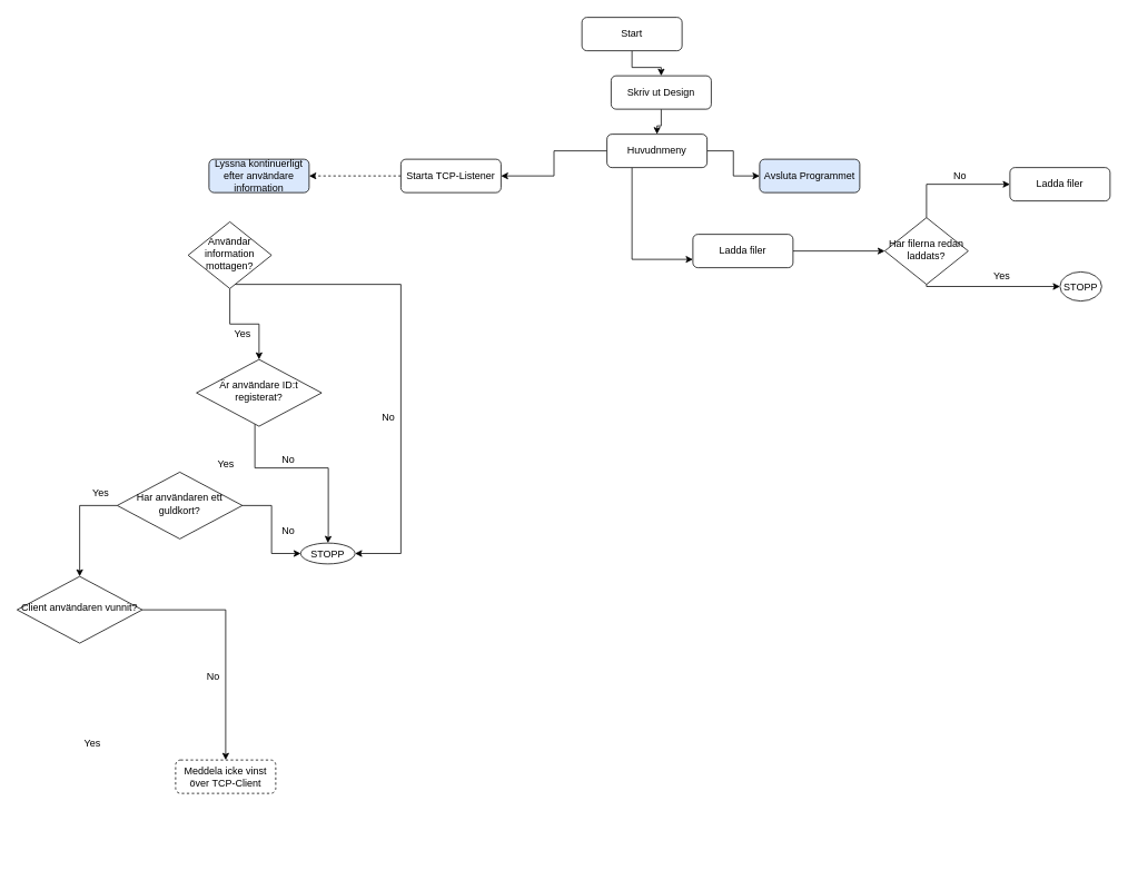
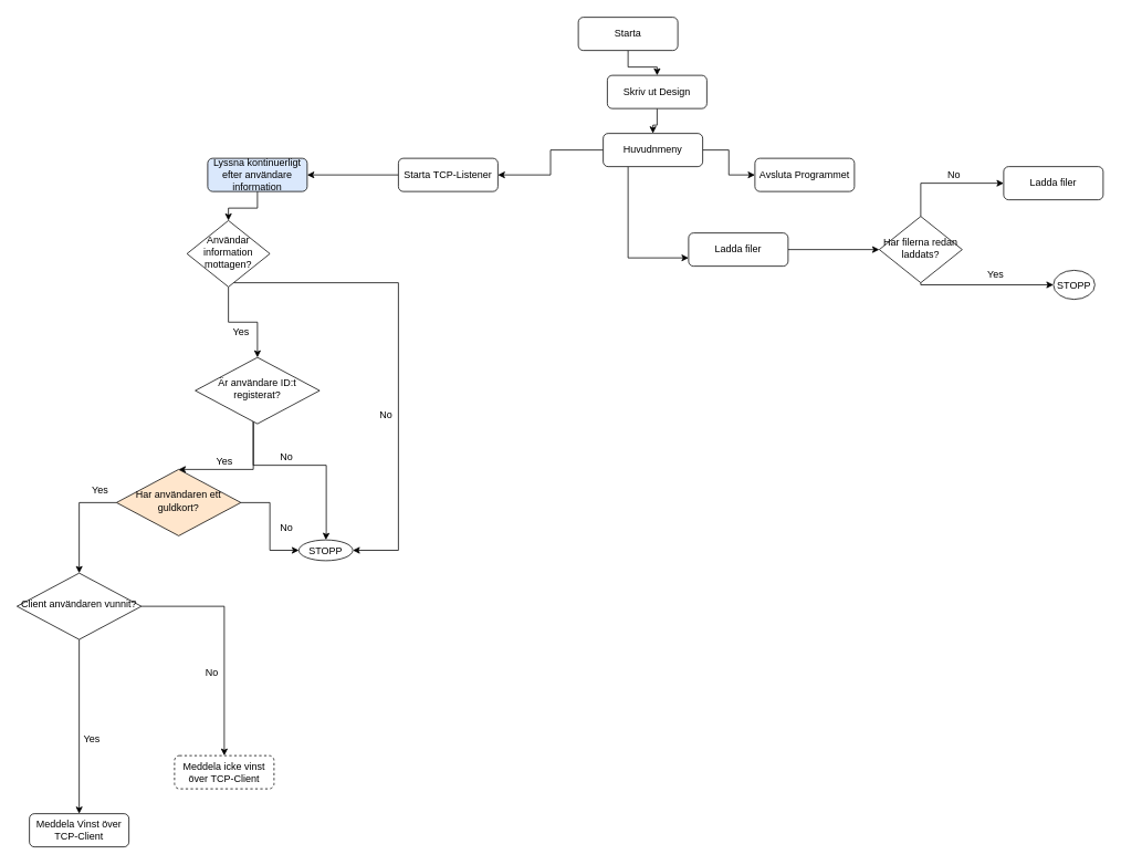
  <mxCell id="0" />
  <mxCell id="1" parent="0" />
  <mxCell id="2" style="edgeStyle=orthogonalEdgeStyle;rounded=0;orthogonalLoop=1;jettySize=auto;html=1;entryX=0.5;entryY=0;entryDx=0;entryDy=0;" edge="1" parent="1" source="4" target="15"><mxGeometry relative="1" as="geometry" /></mxCell>
  <mxCell id="3" style="edgeStyle=orthogonalEdgeStyle;rounded=0;orthogonalLoop=1;jettySize=auto;html=1;entryX=1;entryY=0.5;entryDx=0;entryDy=0;" edge="1" parent="1" source="4" target="38"><mxGeometry relative="1" as="geometry"><Array as="points"><mxPoint x="480" y="340" /><mxPoint x="480" y="663" /></Array></mxGeometry></mxCell>
  <mxCell id="4" value="Användar information mottagen?" style="rhombus;whiteSpace=wrap;html=1;shadow=0;fontFamily=Helvetica;fontSize=12;align=center;strokeWidth=1;spacing=6;spacingTop=-4;" parent="1" vertex="1"><mxGeometry x="225" y="265" width="100" height="80" as="geometry" /></mxCell>
  <mxCell id="5" style="edgeStyle=orthogonalEdgeStyle;rounded=0;orthogonalLoop=1;jettySize=auto;html=1;entryX=0.5;entryY=0;entryDx=0;entryDy=0;" edge="1" parent="1" source="6" target="19"><mxGeometry relative="1" as="geometry" /></mxCell>
  <mxCell id="6" value="Skriv ut Design" style="rounded=1;whiteSpace=wrap;html=1;fontSize=12;glass=0;strokeWidth=1;shadow=0;" parent="1" vertex="1"><mxGeometry x="732" y="90" width="120" height="40" as="geometry" /></mxCell>
  <mxCell id="7" style="edgeStyle=orthogonalEdgeStyle;rounded=0;orthogonalLoop=1;jettySize=auto;html=1;entryX=0;entryY=0.5;entryDx=0;entryDy=0;" edge="1" parent="1" source="9" target="25"><mxGeometry relative="1" as="geometry"><mxPoint x="1260" y="351" as="targetPoint" /><Array as="points"><mxPoint x="1110" y="342" /></Array></mxGeometry></mxCell>
  <mxCell id="8" style="edgeStyle=orthogonalEdgeStyle;rounded=0;orthogonalLoop=1;jettySize=auto;html=1;entryX=0;entryY=0.5;entryDx=0;entryDy=0;" edge="1" parent="1" source="9" target="24"><mxGeometry relative="1" as="geometry"><Array as="points"><mxPoint x="1110" y="220" /></Array></mxGeometry></mxCell>
  <mxCell id="9" value="Har filerna redan laddats?&lt;br&gt;" style="rhombus;whiteSpace=wrap;html=1;shadow=0;fontFamily=Helvetica;fontSize=12;align=center;strokeWidth=1;spacing=6;spacingTop=-4;" parent="1" vertex="1"><mxGeometry x="1060" y="260" width="100" height="80" as="geometry" /></mxCell>
- <mxCell id="10" style="edgeStyle=orthogonalEdgeStyle;rounded=0;orthogonalLoop=1;jettySize=auto;html=1;entryX=1;entryY=0.5;entryDx=0;entryDy=0;dashed=1;" edge="1" parent="1" source="11" target="29"><mxGeometry relative="1" as="geometry" /></mxCell>
+ <mxCell id="10" style="edgeStyle=orthogonalEdgeStyle;rounded=0;orthogonalLoop=1;jettySize=auto;html=1;entryX=1;entryY=0.5;entryDx=0;entryDy=0;" edge="1" parent="1" source="11" target="29"><mxGeometry relative="1" as="geometry" /></mxCell>
  <mxCell id="11" value="Starta TCP-Listener" style="rounded=1;whiteSpace=wrap;html=1;fontSize=12;glass=0;strokeWidth=1;shadow=0;" parent="1" vertex="1"><mxGeometry x="480" y="190" width="120" height="40" as="geometry" /></mxCell>
- <mxCell id="12" value="Avsluta Programmet&lt;br&gt;" style="rounded=1;whiteSpace=wrap;html=1;fontSize=12;glass=0;strokeWidth=1;shadow=0;fillColor=#dae8fc;" parent="1" vertex="1"><mxGeometry x="910" y="190" width="120" height="40" as="geometry" /></mxCell>
+ <mxCell id="12" value="Avsluta Programmet&lt;br&gt;" style="rounded=1;whiteSpace=wrap;html=1;fontSize=12;glass=0;strokeWidth=1;shadow=0;" parent="1" vertex="1"><mxGeometry x="910" y="190" width="120" height="40" as="geometry" /></mxCell>
+ <mxCell id="13" style="edgeStyle=orthogonalEdgeStyle;rounded=0;orthogonalLoop=1;jettySize=auto;html=1;entryX=0.5;entryY=0;entryDx=0;entryDy=0;" edge="1" parent="1" source="15" target="32"><mxGeometry relative="1" as="geometry"><Array as="points"><mxPoint x="305" y="565" /></Array></mxGeometry></mxCell>
  <mxCell id="14" style="edgeStyle=orthogonalEdgeStyle;rounded=0;orthogonalLoop=1;jettySize=auto;html=1;entryX=0.5;entryY=0;entryDx=0;entryDy=0;" edge="1" parent="1" source="15" target="38"><mxGeometry relative="1" as="geometry"><Array as="points"><mxPoint x="305" y="560" /><mxPoint x="393" y="560" /><mxPoint x="393" y="640" /></Array></mxGeometry></mxCell>
  <mxCell id="15" value="Är användare ID:t registerat?" style="rhombus;whiteSpace=wrap;html=1;shadow=0;fontFamily=Helvetica;fontSize=12;align=center;strokeWidth=1;spacing=6;spacingTop=-4;" vertex="1" parent="1"><mxGeometry x="235" y="430" width="150" height="80" as="geometry" /></mxCell>
  <mxCell id="16" style="edgeStyle=orthogonalEdgeStyle;rounded=0;orthogonalLoop=1;jettySize=auto;html=1;entryX=1;entryY=0.5;entryDx=0;entryDy=0;" edge="1" parent="1" source="19" target="11"><mxGeometry relative="1" as="geometry" /></mxCell>
  <mxCell id="17" style="edgeStyle=orthogonalEdgeStyle;rounded=0;orthogonalLoop=1;jettySize=auto;html=1;entryX=0;entryY=0.5;entryDx=0;entryDy=0;" edge="1" parent="1" source="19" target="12"><mxGeometry relative="1" as="geometry" /></mxCell>
  <mxCell id="18" style="edgeStyle=orthogonalEdgeStyle;rounded=0;orthogonalLoop=1;jettySize=auto;html=1;entryX=0;entryY=0.75;entryDx=0;entryDy=0;" edge="1" parent="1" source="19" target="23"><mxGeometry relative="1" as="geometry"><mxPoint x="770" y="310" as="targetPoint" /><Array as="points"><mxPoint x="757" y="310" /></Array></mxGeometry></mxCell>
  <mxCell id="19" value="Huvudnmeny" style="rounded=1;whiteSpace=wrap;html=1;fontSize=12;glass=0;strokeWidth=1;shadow=0;" vertex="1" parent="1"><mxGeometry x="727" y="160" width="120" height="40" as="geometry" /></mxCell>
  <mxCell id="20" style="edgeStyle=orthogonalEdgeStyle;rounded=0;orthogonalLoop=1;jettySize=auto;html=1;" edge="1" parent="1" source="21" target="6"><mxGeometry relative="1" as="geometry" /></mxCell>
- <mxCell id="21" value="Start&lt;br&gt;" style="rounded=1;whiteSpace=wrap;html=1;fontSize=12;glass=0;strokeWidth=1;shadow=0;" vertex="1" parent="1"><mxGeometry x="697" y="20" width="120" height="40" as="geometry" /></mxCell>
+ <mxCell id="21" value="Starta&lt;br&gt;" style="rounded=1;whiteSpace=wrap;html=1;fontSize=12;glass=0;strokeWidth=1;shadow=0;" vertex="1" parent="1"><mxGeometry x="697" y="20" width="120" height="40" as="geometry" /></mxCell>
  <mxCell id="22" style="edgeStyle=orthogonalEdgeStyle;rounded=0;orthogonalLoop=1;jettySize=auto;html=1;entryX=0;entryY=0.5;entryDx=0;entryDy=0;" edge="1" parent="1" source="23" target="9"><mxGeometry relative="1" as="geometry" /></mxCell>
  <mxCell id="23" value="Ladda filer&lt;br&gt;" style="rounded=1;whiteSpace=wrap;html=1;fontSize=12;glass=0;strokeWidth=1;shadow=0;" vertex="1" parent="1"><mxGeometry x="830" y="280" width="120" height="40" as="geometry" /></mxCell>
  <mxCell id="24" value="Ladda filer&lt;br&gt;" style="rounded=1;whiteSpace=wrap;html=1;fontSize=12;glass=0;strokeWidth=1;shadow=0;" vertex="1" parent="1"><mxGeometry x="1210" y="200" width="120" height="40" as="geometry" /></mxCell>
  <mxCell id="25" value="STOPP&lt;br&gt;" style="ellipse;whiteSpace=wrap;html=1;" vertex="1" parent="1"><mxGeometry x="1270" y="325" width="50" height="35" as="geometry" /></mxCell>
  <mxCell id="26" value="Yes&lt;br&gt;" style="text;html=1;align=center;verticalAlign=middle;resizable=0;points=[];autosize=1;" vertex="1" parent="1"><mxGeometry x="1180" y="320" width="40" height="20" as="geometry" /></mxCell>
  <mxCell id="27" value="No" style="text;html=1;align=center;verticalAlign=middle;resizable=0;points=[];autosize=1;" vertex="1" parent="1"><mxGeometry x="1135" y="200" width="30" height="20" as="geometry" /></mxCell>
+ <mxCell id="28" style="edgeStyle=orthogonalEdgeStyle;rounded=0;orthogonalLoop=1;jettySize=auto;html=1;entryX=0.5;entryY=0;entryDx=0;entryDy=0;" edge="1" parent="1" source="29" target="4"><mxGeometry relative="1" as="geometry" /></mxCell>
  <mxCell id="29" value="Lyssna kontinuerligt efter användare information" style="rounded=1;whiteSpace=wrap;html=1;fontSize=12;glass=0;strokeWidth=1;shadow=0;fillColor=#dae8fc;" vertex="1" parent="1"><mxGeometry x="250" y="190" width="120" height="40" as="geometry" /></mxCell>
  <mxCell id="30" style="edgeStyle=orthogonalEdgeStyle;rounded=0;orthogonalLoop=1;jettySize=auto;html=1;entryX=0.5;entryY=0;entryDx=0;entryDy=0;" edge="1" parent="1" source="32" target="35"><mxGeometry relative="1" as="geometry"><mxPoint x="100" y="690" as="targetPoint" /><Array as="points"><mxPoint x="95" y="605" /></Array></mxGeometry></mxCell>
  <mxCell id="31" style="edgeStyle=orthogonalEdgeStyle;rounded=0;orthogonalLoop=1;jettySize=auto;html=1;entryX=0;entryY=0.5;entryDx=0;entryDy=0;" edge="1" parent="1" source="32" target="38"><mxGeometry relative="1" as="geometry" /></mxCell>
- <mxCell id="32" value="Har användaren ett guldkort?" style="rhombus;whiteSpace=wrap;html=1;shadow=0;fontFamily=Helvetica;fontSize=12;align=center;strokeWidth=1;spacing=6;spacingTop=-4;" vertex="1" parent="1"><mxGeometry x="140" y="565" width="150" height="80" as="geometry" /></mxCell>
+ <mxCell id="32" value="Har användaren ett guldkort?" style="rhombus;whiteSpace=wrap;html=1;shadow=0;fontFamily=Helvetica;fontSize=12;align=center;strokeWidth=1;spacing=6;spacingTop=-4;fillColor=#ffe6cc;" vertex="1" parent="1"><mxGeometry x="140" y="565" width="150" height="80" as="geometry" /></mxCell>
+ <mxCell id="33" style="edgeStyle=orthogonalEdgeStyle;rounded=0;orthogonalLoop=1;jettySize=auto;html=1;entryX=0.5;entryY=0;entryDx=0;entryDy=0;" edge="1" parent="1" source="35" target="40"><mxGeometry relative="1" as="geometry" /></mxCell>
  <mxCell id="34" style="edgeStyle=orthogonalEdgeStyle;rounded=0;orthogonalLoop=1;jettySize=auto;html=1;entryX=0.5;entryY=0;entryDx=0;entryDy=0;" edge="1" parent="1" source="35" target="42"><mxGeometry relative="1" as="geometry"><mxPoint x="240" y="730" as="targetPoint" /><Array as="points"><mxPoint x="270" y="730" /></Array></mxGeometry></mxCell>
  <mxCell id="35" value="Client användaren vunnit?" style="rhombus;whiteSpace=wrap;html=1;shadow=0;fontFamily=Helvetica;fontSize=12;align=center;strokeWidth=1;spacing=6;spacingTop=-4;" vertex="1" parent="1"><mxGeometry x="20" y="690" width="150" height="80" as="geometry" /></mxCell>
  <mxCell id="36" value="Yes&lt;br&gt;" style="text;html=1;align=center;verticalAlign=middle;resizable=0;points=[];autosize=1;" vertex="1" parent="1"><mxGeometry x="100" y="580" width="40" height="20" as="geometry" /></mxCell>
  <mxCell id="37" value="Yes&lt;br&gt;" style="text;html=1;align=center;verticalAlign=middle;resizable=0;points=[];autosize=1;" vertex="1" parent="1"><mxGeometry x="250" y="545" width="40" height="20" as="geometry" /></mxCell>
  <mxCell id="38" value="STOPP&lt;br&gt;" style="ellipse;whiteSpace=wrap;html=1;" vertex="1" parent="1"><mxGeometry x="360" y="650" width="65" height="25" as="geometry" /></mxCell>
  <mxCell id="39" value="No&lt;br&gt;" style="text;html=1;align=center;verticalAlign=middle;resizable=0;points=[];autosize=1;" vertex="1" parent="1"><mxGeometry x="330" y="540" width="30" height="20" as="geometry" /></mxCell>
+ <mxCell id="40" value="Meddela Vinst över TCP-Client&lt;br&gt;" style="rounded=1;whiteSpace=wrap;html=1;fontSize=12;glass=0;strokeWidth=1;shadow=0;" vertex="1" parent="1"><mxGeometry x="35" y="980" width="120" height="40" as="geometry" /></mxCell>
  <mxCell id="41" value="Yes&lt;br&gt;" style="text;html=1;align=center;verticalAlign=middle;resizable=0;points=[];autosize=1;" vertex="1" parent="1"><mxGeometry x="90" y="880" width="40" height="20" as="geometry" /></mxCell>
  <mxCell id="42" value="Meddela icke vinst över TCP-Client" style="rounded=1;whiteSpace=wrap;html=1;fontSize=12;glass=0;strokeWidth=1;shadow=0;dashed=1;" vertex="1" parent="1"><mxGeometry x="210" y="910" width="120" height="40" as="geometry" /></mxCell>
  <mxCell id="43" value="No" style="text;html=1;align=center;verticalAlign=middle;resizable=0;points=[];autosize=1;" vertex="1" parent="1"><mxGeometry x="240" y="800" width="30" height="20" as="geometry" /></mxCell>
  <mxCell id="44" value="No" style="text;html=1;align=center;verticalAlign=middle;resizable=0;points=[];autosize=1;" vertex="1" parent="1"><mxGeometry x="330" y="625" width="30" height="20" as="geometry" /></mxCell>
  <mxCell id="45" value="Yes" style="text;html=1;align=center;verticalAlign=middle;resizable=0;points=[];autosize=1;" vertex="1" parent="1"><mxGeometry x="270" y="390" width="40" height="20" as="geometry" /></mxCell>
  <mxCell id="46" value="No" style="text;html=1;align=center;verticalAlign=middle;resizable=0;points=[];autosize=1;" vertex="1" parent="1"><mxGeometry x="450" y="490" width="30" height="20" as="geometry" /></mxCell>
